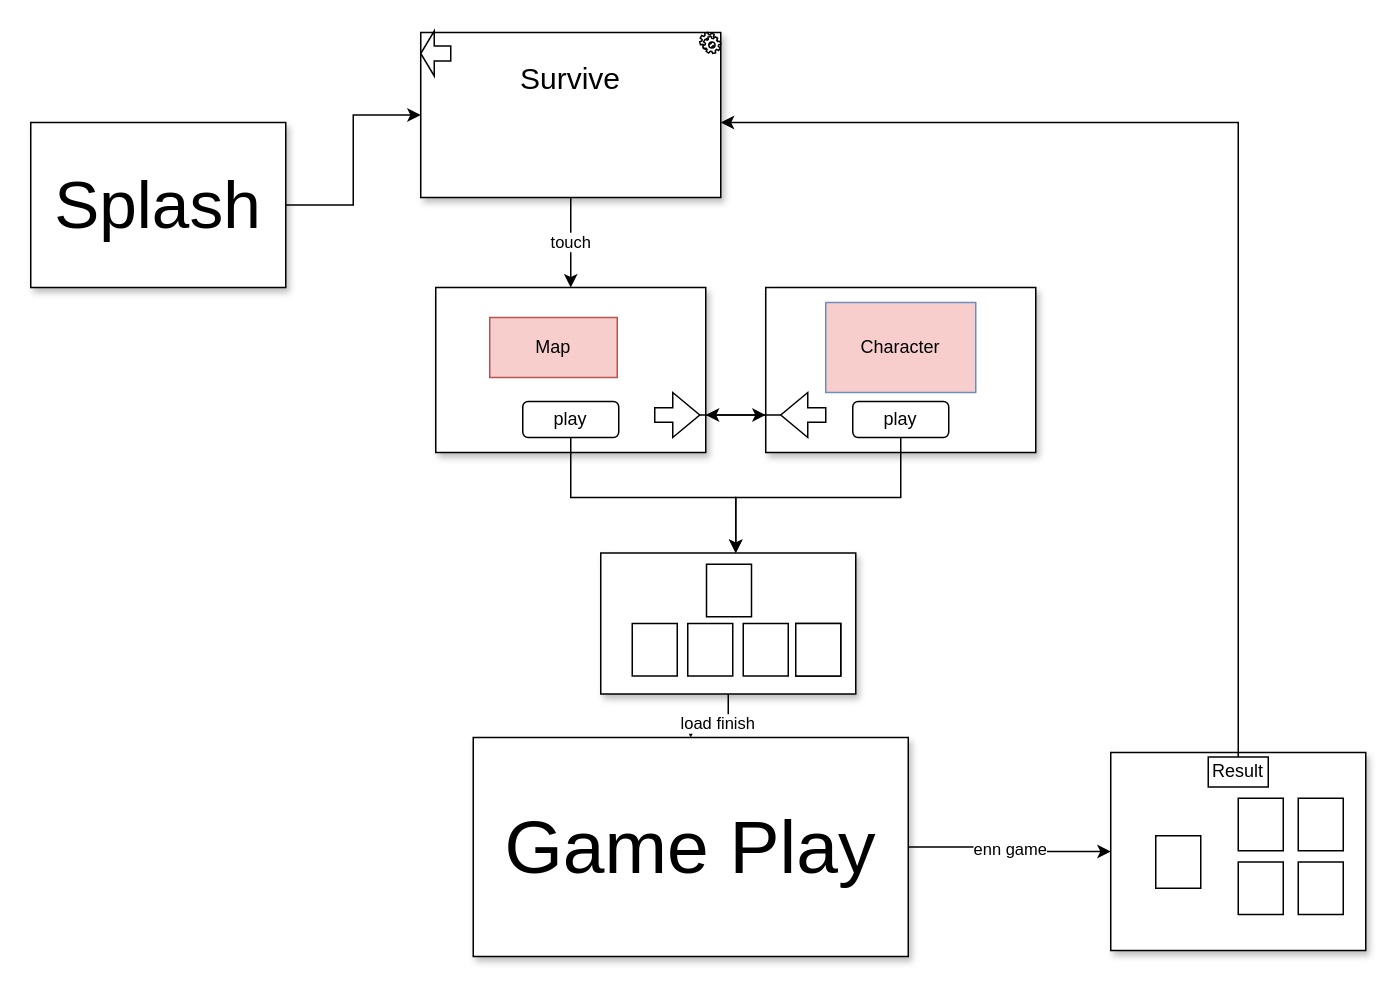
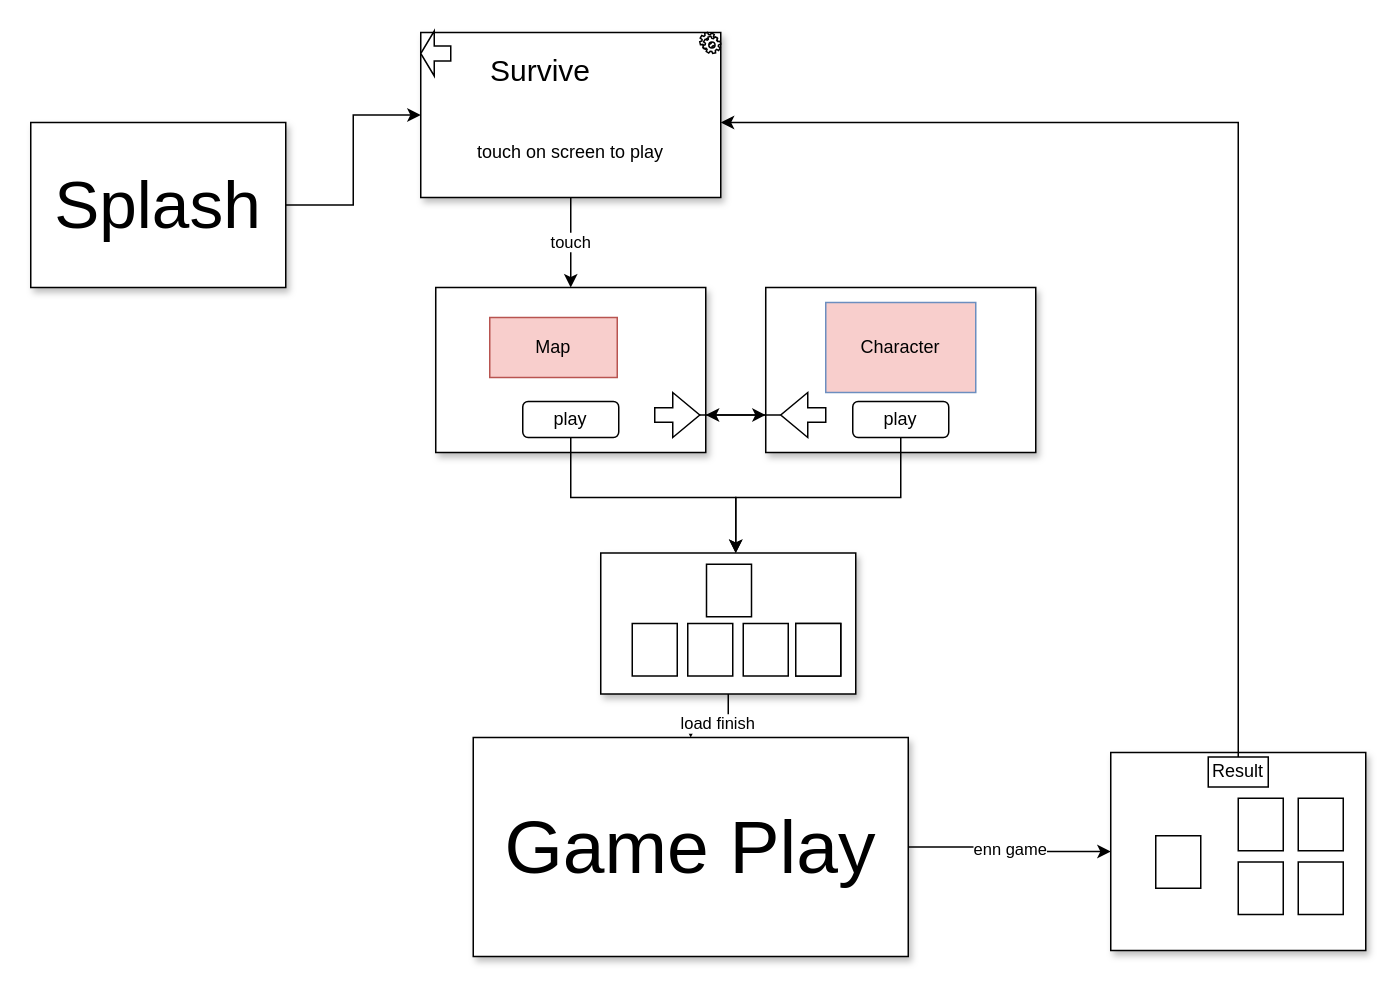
  <mxCell id="0" />
  <mxCell id="1" parent="0" />
  <mxCell id="2" style="edgeStyle=orthogonalEdgeStyle;rounded=0;orthogonalLoop=1;jettySize=auto;html=1;" edge="1" parent="1" source="3" target="5"><mxGeometry relative="1" as="geometry" /></mxCell>
  <mxCell id="3" value="&lt;font style=&quot;font-size: 45px&quot;&gt;Splash&lt;/font&gt;" style="rounded=0;whiteSpace=wrap;html=1;shadow=1;" vertex="1" parent="1"><mxGeometry x="20" y="81" width="170" height="110" as="geometry" /></mxCell>
  <mxCell id="4" value="touch" style="edgeStyle=orthogonalEdgeStyle;rounded=0;orthogonalLoop=1;jettySize=auto;html=1;" edge="1" parent="1" source="5" target="10"><mxGeometry relative="1" as="geometry" /></mxCell>
  <mxCell id="5" value="" style="rounded=0;whiteSpace=wrap;html=1;shadow=1;" vertex="1" parent="1"><mxGeometry x="280" y="21" width="200" height="110" as="geometry" /></mxCell>
- <mxCell id="6" value="&lt;font style=&quot;font-size: 20px&quot;&gt;Survive&lt;/font&gt;" style="text;html=1;strokeColor=none;fillColor=none;align=center;verticalAlign=middle;whiteSpace=wrap;rounded=0;" vertex="1" parent="1"><mxGeometry x="335" y="41" width="90" height="20" as="geometry" /></mxCell>
+ <mxCell id="6" value="&lt;font style=&quot;font-size: 20px&quot;&gt;Survive&lt;/font&gt;" style="text;html=1;strokeColor=none;fillColor=none;align=center;verticalAlign=middle;whiteSpace=wrap;rounded=0;" vertex="1" parent="1"><mxGeometry x="315" y="36" width="90" height="20" as="geometry" /></mxCell>
+ <mxCell id="7" value="touch on screen to play" style="text;html=1;strokeColor=none;fillColor=none;align=center;verticalAlign=middle;whiteSpace=wrap;rounded=0;" vertex="1" parent="1"><mxGeometry x="280" y="91" width="200" height="20" as="geometry" /></mxCell>
  <mxCell id="8" value="" style="html=1;shadow=0;dashed=0;align=center;verticalAlign=middle;shape=mxgraph.arrows2.arrow;dy=0.67;dx=9;flipH=1;notch=0;" vertex="1" parent="1"><mxGeometry x="280" y="20" width="20" height="30" as="geometry" /></mxCell>
  <mxCell id="9" value="" style="shape=mxgraph.bpmn.service_task;html=1;outlineConnect=0;" vertex="1" parent="1"><mxGeometry x="466" y="21" width="14" height="14" as="geometry" /></mxCell>
  <mxCell id="10" value="" style="rounded=0;whiteSpace=wrap;html=1;shadow=1;" vertex="1" parent="1"><mxGeometry x="290" y="191" width="180" height="110" as="geometry" /></mxCell>
  <mxCell id="11" style="edgeStyle=orthogonalEdgeStyle;rounded=0;orthogonalLoop=1;jettySize=auto;html=1;" edge="1" parent="1" source="12" target="26"><mxGeometry relative="1" as="geometry"><Array as="points"><mxPoint x="380" y="331" /><mxPoint x="490" y="331" /></Array></mxGeometry></mxCell>
  <mxCell id="12" value="play" style="rounded=1;whiteSpace=wrap;html=1;" vertex="1" parent="1"><mxGeometry x="348" y="267" width="64" height="24" as="geometry" /></mxCell>
  <mxCell id="13" style="edgeStyle=orthogonalEdgeStyle;rounded=0;orthogonalLoop=1;jettySize=auto;html=1;" edge="1" parent="1" source="14" target="16"><mxGeometry relative="1" as="geometry"><Array as="points"><mxPoint x="480" y="276" /><mxPoint x="480" y="276" /></Array></mxGeometry></mxCell>
  <mxCell id="14" value="" style="html=1;shadow=0;dashed=0;align=center;verticalAlign=middle;shape=mxgraph.arrows2.arrow;dy=0.68;dx=18;notch=0;" vertex="1" parent="1"><mxGeometry x="436" y="261" width="30" height="30" as="geometry" /></mxCell>
  <mxCell id="15" value="Map" style="rounded=0;whiteSpace=wrap;html=1;fillColor=#f8cecc;strokeColor=#b85450;" vertex="1" parent="1"><mxGeometry x="326" y="211" width="85" height="40" as="geometry" /></mxCell>
  <mxCell id="16" value="" style="rounded=0;whiteSpace=wrap;html=1;comic=0;shadow=1;" vertex="1" parent="1"><mxGeometry x="510" y="191" width="180" height="110" as="geometry" /></mxCell>
  <mxCell id="17" style="edgeStyle=orthogonalEdgeStyle;rounded=0;orthogonalLoop=1;jettySize=auto;html=1;" edge="1" parent="1" source="18" target="10"><mxGeometry relative="1" as="geometry"><Array as="points"><mxPoint x="490" y="276" /><mxPoint x="490" y="276" /></Array></mxGeometry></mxCell>
  <mxCell id="18" value="" style="html=1;shadow=0;dashed=0;align=center;verticalAlign=middle;shape=mxgraph.arrows2.arrow;dy=0.68;dx=18;notch=0;rotation=180;" vertex="1" parent="1"><mxGeometry x="520" y="261" width="30" height="30" as="geometry" /></mxCell>
  <mxCell id="19" value="Character" style="rounded=0;whiteSpace=wrap;html=1;fillColor=#f8cecc;strokeColor=#6c8ebf;" vertex="1" parent="1"><mxGeometry x="550" y="201" width="100" height="60" as="geometry" /></mxCell>
  <mxCell id="20" style="edgeStyle=orthogonalEdgeStyle;rounded=0;orthogonalLoop=1;jettySize=auto;html=1;" edge="1" parent="1" source="21" target="26"><mxGeometry relative="1" as="geometry"><Array as="points"><mxPoint x="600" y="331" /><mxPoint x="490" y="331" /></Array></mxGeometry></mxCell>
  <mxCell id="21" value="play" style="rounded=1;whiteSpace=wrap;html=1;" vertex="1" parent="1"><mxGeometry x="568" y="267" width="64" height="24" as="geometry" /></mxCell>
  <mxCell id="22" value="enn game" style="edgeStyle=orthogonalEdgeStyle;rounded=0;orthogonalLoop=1;jettySize=auto;html=1;" edge="1" parent="1" source="23" target="24"><mxGeometry relative="1" as="geometry" /></mxCell>
  <mxCell id="23" value="&lt;font style=&quot;font-size: 50px&quot;&gt;Game Play&lt;/font&gt;" style="rounded=0;whiteSpace=wrap;html=1;shadow=1;" vertex="1" parent="1"><mxGeometry x="315" y="491" width="290" height="146" as="geometry" /></mxCell>
  <mxCell id="24" value="" style="rounded=0;whiteSpace=wrap;html=1;shadow=1;" vertex="1" parent="1"><mxGeometry x="740" y="501" width="170" height="132" as="geometry" /></mxCell>
  <mxCell id="25" value="load finish" style="edgeStyle=orthogonalEdgeStyle;rounded=0;orthogonalLoop=1;jettySize=auto;html=1;" edge="1" parent="1" source="26" target="23"><mxGeometry relative="1" as="geometry" /></mxCell>
  <mxCell id="26" value="" style="rounded=0;whiteSpace=wrap;html=1;shadow=1;" vertex="1" parent="1"><mxGeometry x="400" y="368" width="170" height="94" as="geometry" /></mxCell>
  <mxCell id="27" value="" style="rounded=0;whiteSpace=wrap;html=1;" vertex="1" parent="1"><mxGeometry x="470.5" y="375.5" width="30" height="35" as="geometry" /></mxCell>
  <mxCell id="28" value="" style="rounded=0;whiteSpace=wrap;html=1;" vertex="1" parent="1"><mxGeometry x="421" y="415" width="30" height="35" as="geometry" /></mxCell>
  <mxCell id="29" value="" style="rounded=0;whiteSpace=wrap;html=1;" vertex="1" parent="1"><mxGeometry x="458" y="415" width="30" height="35" as="geometry" /></mxCell>
  <mxCell id="30" value="" style="rounded=0;whiteSpace=wrap;html=1;" vertex="1" parent="1"><mxGeometry x="495" y="415" width="30" height="35" as="geometry" /></mxCell>
  <mxCell id="31" value="" style="rounded=0;whiteSpace=wrap;html=1;" vertex="1" parent="1"><mxGeometry x="530" y="415" width="30" height="35" as="geometry" /></mxCell>
  <mxCell id="32" value="" style="rounded=0;whiteSpace=wrap;html=1;" vertex="1" parent="1"><mxGeometry x="530" y="415" width="30" height="35" as="geometry" /></mxCell>
  <mxCell id="33" value="" style="rounded=0;whiteSpace=wrap;html=1;" vertex="1" parent="1"><mxGeometry x="770" y="556.5" width="30" height="35" as="geometry" /></mxCell>
  <mxCell id="34" value="" style="rounded=0;whiteSpace=wrap;html=1;" vertex="1" parent="1"><mxGeometry x="825" y="531.5" width="30" height="35" as="geometry" /></mxCell>
  <mxCell id="35" value="" style="rounded=0;whiteSpace=wrap;html=1;" vertex="1" parent="1"><mxGeometry x="865" y="531.5" width="30" height="35" as="geometry" /></mxCell>
  <mxCell id="36" value="" style="rounded=0;whiteSpace=wrap;html=1;" vertex="1" parent="1"><mxGeometry x="825" y="574" width="30" height="35" as="geometry" /></mxCell>
  <mxCell id="37" value="" style="rounded=0;whiteSpace=wrap;html=1;" vertex="1" parent="1"><mxGeometry x="865" y="574" width="30" height="35" as="geometry" /></mxCell>
  <mxCell id="38" style="edgeStyle=orthogonalEdgeStyle;rounded=0;orthogonalLoop=1;jettySize=auto;html=1;" edge="1" parent="1" source="39" target="5"><mxGeometry relative="1" as="geometry"><Array as="points"><mxPoint x="825" y="81" /></Array></mxGeometry></mxCell>
  <mxCell id="39" value="Result" style="text;html=1;strokeColor=#000000;fillColor=none;align=center;verticalAlign=middle;whiteSpace=wrap;rounded=0;strokeWidth=1;" vertex="1" parent="1"><mxGeometry x="805" y="504" width="40" height="20" as="geometry" /></mxCell>
